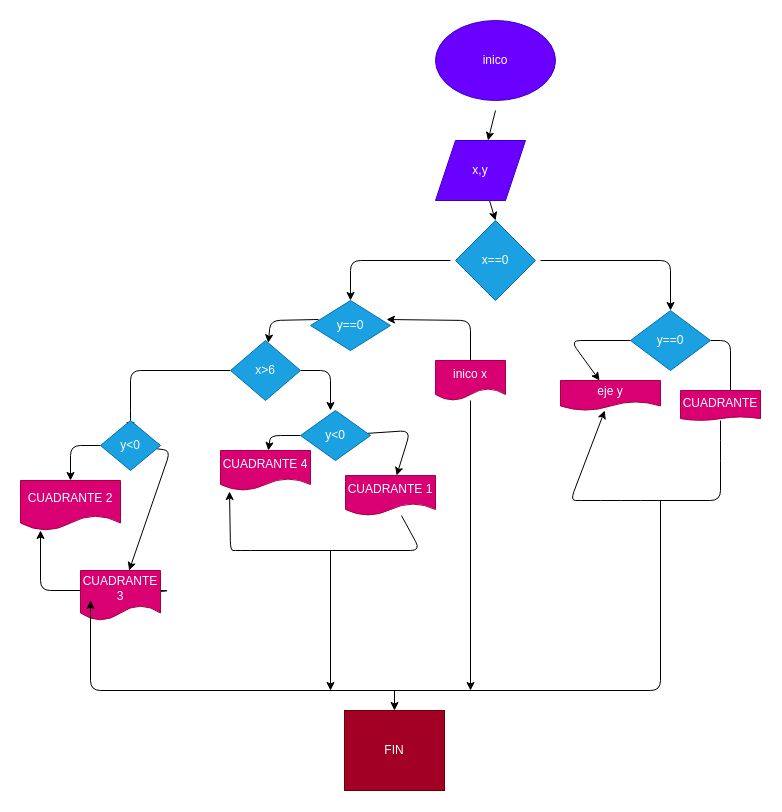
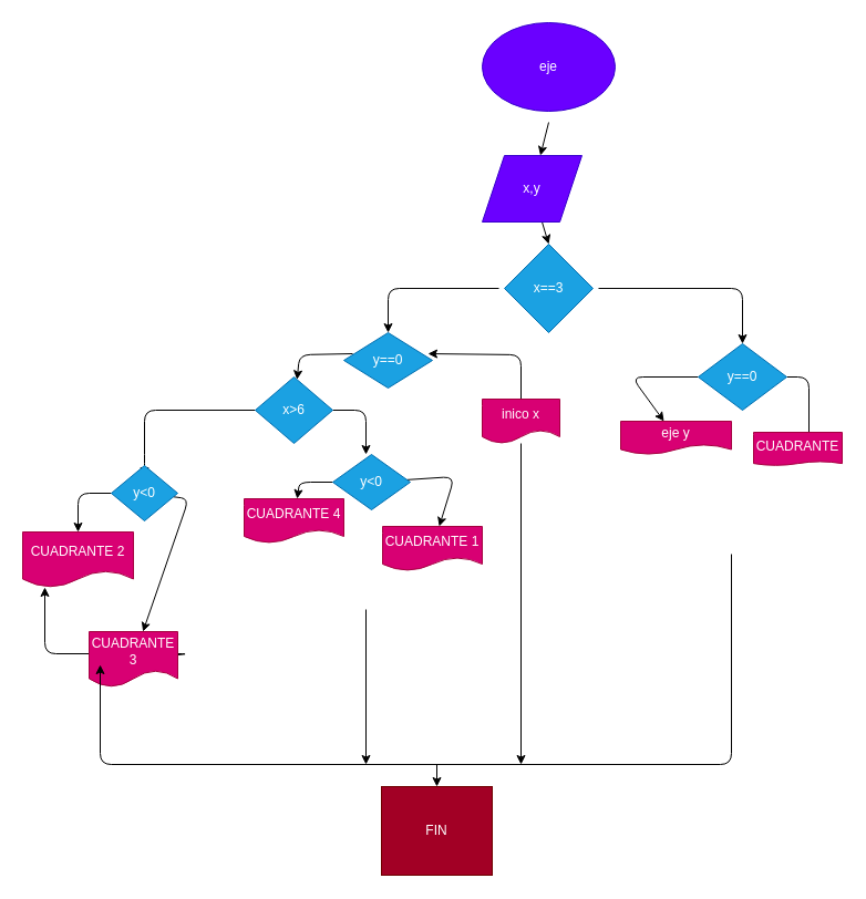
  <mxCell id="0" />
  <mxCell id="1" parent="0" />
  <mxCell id="2" value="" style="edgeStyle=none;html=1;" edge="1" parent="1" target="4"><mxGeometry relative="1" as="geometry"><mxPoint x="495" y="110" as="sourcePoint" /></mxGeometry></mxCell>
  <mxCell id="3" value="" style="edgeStyle=none;html=1;" edge="1" parent="1" source="4"><mxGeometry relative="1" as="geometry"><mxPoint x="495" y="220" as="targetPoint" /></mxGeometry></mxCell>
  <mxCell id="4" value="x,y&lt;br&gt;" style="shape=parallelogram;perimeter=parallelogramPerimeter;whiteSpace=wrap;html=1;fixedSize=1;fillColor=#6a00ff;strokeColor=#3700CC;fontColor=#ffffff;" vertex="1" parent="1"><mxGeometry x="435" y="140" width="90" height="60" as="geometry" /></mxCell>
  <mxCell id="5" value="" style="edgeStyle=none;html=1;" edge="1" parent="1"><mxGeometry relative="1" as="geometry"><mxPoint x="450" y="260" as="sourcePoint" /><mxPoint x="350.108" y="300.192" as="targetPoint" /><Array as="points"><mxPoint x="350" y="260" /><mxPoint x="350" y="300" /></Array></mxGeometry></mxCell>
  <mxCell id="6" value="" style="edgeStyle=none;html=1;" edge="1" parent="1"><mxGeometry relative="1" as="geometry"><mxPoint x="540" y="260" as="sourcePoint" /><mxPoint x="670" y="310" as="targetPoint" /><Array as="points"><mxPoint x="670" y="260" /></Array></mxGeometry></mxCell>
  <mxCell id="7" style="edgeStyle=none;html=1;" edge="1" parent="1" source="10"><mxGeometry relative="1" as="geometry"><mxPoint x="490" y="360" as="targetPoint" /></mxGeometry></mxCell>
  <mxCell id="8" value="" style="edgeStyle=none;html=1;entryX=0.95;entryY=0.38;entryDx=0;entryDy=0;entryPerimeter=0;" edge="1" parent="1" source="10" target="16"><mxGeometry relative="1" as="geometry"><mxPoint x="420" y="310" as="targetPoint" /><Array as="points"><mxPoint x="470" y="320" /></Array></mxGeometry></mxCell>
  <mxCell id="9" value="" style="edgeStyle=none;html=1;" edge="1" parent="1" source="10"><mxGeometry relative="1" as="geometry"><mxPoint x="470" y="690" as="targetPoint" /></mxGeometry></mxCell>
  <mxCell id="10" value="inico x" style="shape=document;whiteSpace=wrap;html=1;boundedLbl=1;fillColor=#d80073;fontColor=#ffffff;strokeColor=#A50040;" vertex="1" parent="1"><mxGeometry x="435" y="360" width="70" height="40" as="geometry" /></mxCell>
  <mxCell id="11" value="" style="edgeStyle=none;html=1;" edge="1" parent="1" source="13" target="17"><mxGeometry relative="1" as="geometry"><Array as="points"><mxPoint x="570" y="340" /></Array></mxGeometry></mxCell>
  <mxCell id="12" value="" style="edgeStyle=none;html=1;" edge="1" parent="1" source="13"><mxGeometry relative="1" as="geometry"><mxPoint x="730" y="400" as="targetPoint" /><Array as="points"><mxPoint x="730" y="340" /></Array></mxGeometry></mxCell>
  <mxCell id="13" value="y==0" style="rhombus;whiteSpace=wrap;html=1;fillColor=#1ba1e2;fontColor=#ffffff;strokeColor=#006EAF;" vertex="1" parent="1"><mxGeometry x="630" y="310" width="80" height="60" as="geometry" /></mxCell>
- <mxCell id="14" value="x==0" style="rhombus;whiteSpace=wrap;html=1;fillColor=#1ba1e2;fontColor=#ffffff;strokeColor=#006EAF;" vertex="1" parent="1"><mxGeometry x="455" y="220" width="80" height="80" as="geometry" /></mxCell>
+ <mxCell id="14" value="x==3" style="rhombus;whiteSpace=wrap;html=1;fillColor=#1ba1e2;fontColor=#ffffff;strokeColor=#006EAF;" vertex="1" parent="1"><mxGeometry x="455" y="220" width="80" height="80" as="geometry" /></mxCell>
  <mxCell id="15" value="" style="edgeStyle=none;html=1;exitX=0.1;exitY=0.38;exitDx=0;exitDy=0;exitPerimeter=0;" edge="1" parent="1" source="16"><mxGeometry relative="1" as="geometry"><mxPoint x="270" y="320" as="sourcePoint" /><mxPoint x="267.763" y="342.368" as="targetPoint" /><Array as="points"><mxPoint x="270" y="320" /></Array></mxGeometry></mxCell>
  <mxCell id="16" value="y==0" style="rhombus;whiteSpace=wrap;html=1;fillColor=#1ba1e2;fontColor=#ffffff;strokeColor=#006EAF;" vertex="1" parent="1"><mxGeometry x="310" y="300" width="80" height="50" as="geometry" /></mxCell>
  <mxCell id="17" value="eje y" style="shape=document;whiteSpace=wrap;html=1;boundedLbl=1;fillColor=#d80073;fontColor=#ffffff;strokeColor=#A50040;" vertex="1" parent="1"><mxGeometry x="560" y="380" width="100" height="30" as="geometry" /></mxCell>
- <mxCell id="18" value="" style="edgeStyle=none;html=1;" edge="1" parent="1" source="19" target="17"><mxGeometry relative="1" as="geometry"><mxPoint x="570" y="425" as="targetPoint" /><Array as="points"><mxPoint x="720" y="450" /><mxPoint x="720" y="500" /><mxPoint x="630" y="500" /><mxPoint x="590" y="500" /><mxPoint x="570" y="500" /></Array></mxGeometry></mxCell>
  <mxCell id="19" value="CUADRANTE" style="shape=document;whiteSpace=wrap;html=1;boundedLbl=1;size=0.125;fillColor=#d80073;fontColor=#ffffff;strokeColor=#A50040;" vertex="1" parent="1"><mxGeometry x="680" y="390" width="80" height="30" as="geometry" /></mxCell>
  <mxCell id="20" value="" style="edgeStyle=none;html=1;" edge="1" parent="1"><mxGeometry relative="1" as="geometry"><mxPoint x="300" y="370" as="sourcePoint" /><mxPoint x="330" y="410" as="targetPoint" /><Array as="points"><mxPoint x="330" y="370" /></Array></mxGeometry></mxCell>
  <mxCell id="21" value="" style="edgeStyle=none;html=1;" edge="1" parent="1" source="23" target="27"><mxGeometry relative="1" as="geometry"><mxPoint x="410" y="460" as="targetPoint" /><Array as="points"><mxPoint x="410" y="430" /></Array></mxGeometry></mxCell>
  <mxCell id="22" value="" style="edgeStyle=none;html=1;" edge="1" parent="1" source="23" target="28"><mxGeometry relative="1" as="geometry"><mxPoint x="270" y="460" as="targetPoint" /><Array as="points"><mxPoint x="270" y="435" /></Array></mxGeometry></mxCell>
  <mxCell id="23" value="y&amp;lt;0" style="rhombus;whiteSpace=wrap;html=1;fillColor=#1ba1e2;fontColor=#ffffff;strokeColor=#006EAF;" vertex="1" parent="1"><mxGeometry x="300" y="410" width="70" height="50" as="geometry" /></mxCell>
  <mxCell id="24" value="" style="edgeStyle=none;html=1;" edge="1" parent="1" source="25"><mxGeometry relative="1" as="geometry"><mxPoint x="130" y="430" as="targetPoint" /><Array as="points"><mxPoint x="130" y="370" /><mxPoint x="130" y="420" /></Array></mxGeometry></mxCell>
  <mxCell id="25" value="x&amp;gt;6" style="rhombus;whiteSpace=wrap;html=1;fillColor=#1ba1e2;fontColor=#ffffff;strokeColor=#006EAF;" vertex="1" parent="1"><mxGeometry x="230" y="340" width="70" height="60" as="geometry" /></mxCell>
- <mxCell id="26" value="" style="edgeStyle=none;html=1;entryX=0.1;entryY=1.025;entryDx=0;entryDy=0;entryPerimeter=0;" edge="1" parent="1" source="27" target="28"><mxGeometry relative="1" as="geometry"><mxPoint x="440" y="500" as="sourcePoint" /><mxPoint x="230" y="500" as="targetPoint" /><Array as="points"><mxPoint x="420" y="550" /><mxPoint x="240" y="550" /><mxPoint x="230" y="550" /></Array></mxGeometry></mxCell>
  <mxCell id="27" value="CUADRANTE 1" style="shape=document;whiteSpace=wrap;html=1;boundedLbl=1;fillColor=#d80073;fontColor=#ffffff;strokeColor=#A50040;" vertex="1" parent="1"><mxGeometry x="345" y="475" width="90" height="40" as="geometry" /></mxCell>
  <mxCell id="28" value="CUADRANTE 4" style="shape=document;whiteSpace=wrap;html=1;boundedLbl=1;fillColor=#d80073;fontColor=#ffffff;strokeColor=#A50040;" vertex="1" parent="1"><mxGeometry x="220" y="450" width="90" height="40" as="geometry" /></mxCell>
  <mxCell id="29" value="" style="edgeStyle=none;html=1;" edge="1" parent="1" source="31" target="33"><mxGeometry relative="1" as="geometry"><mxPoint x="180" y="480" as="targetPoint" /><Array as="points"><mxPoint x="170" y="450" /></Array></mxGeometry></mxCell>
  <mxCell id="30" value="" style="edgeStyle=none;html=1;" edge="1" parent="1" source="31" target="34"><mxGeometry relative="1" as="geometry"><mxPoint x="20" y="445" as="targetPoint" /><Array as="points"><mxPoint x="70" y="445" /></Array></mxGeometry></mxCell>
  <mxCell id="31" value="y&amp;lt;0" style="rhombus;whiteSpace=wrap;html=1;fillColor=#1ba1e2;fontColor=#ffffff;strokeColor=#006EAF;" vertex="1" parent="1"><mxGeometry x="100" y="420" width="60" height="50" as="geometry" /></mxCell>
  <mxCell id="32" value="" style="edgeStyle=none;html=1;" edge="1" parent="1" source="33"><mxGeometry relative="1" as="geometry"><mxPoint x="40" y="530" as="targetPoint" /><Array as="points"><mxPoint x="170" y="590" /><mxPoint x="90" y="590" /><mxPoint x="40" y="590" /></Array></mxGeometry></mxCell>
  <mxCell id="33" value="CUADRANTE 3" style="shape=document;whiteSpace=wrap;html=1;boundedLbl=1;fillColor=#d80073;fontColor=#ffffff;strokeColor=#A50040;" vertex="1" parent="1"><mxGeometry x="80" y="570" width="80" height="50" as="geometry" /></mxCell>
  <mxCell id="34" value="CUADRANTE 2" style="shape=document;whiteSpace=wrap;html=1;boundedLbl=1;fillColor=#d80073;fontColor=#ffffff;strokeColor=#A50040;" vertex="1" parent="1"><mxGeometry x="20" y="480" width="100" height="50" as="geometry" /></mxCell>
  <mxCell id="35" style="edgeStyle=none;html=1;" edge="1" parent="1"><mxGeometry relative="1" as="geometry"><mxPoint x="90" y="600" as="targetPoint" /><mxPoint x="660" y="500" as="sourcePoint" /><Array as="points"><mxPoint x="660" y="690" /><mxPoint x="90" y="690" /></Array></mxGeometry></mxCell>
  <mxCell id="36" value="" style="edgeStyle=none;html=1;" edge="1" parent="1" target="38"><mxGeometry relative="1" as="geometry"><mxPoint x="394" y="690" as="sourcePoint" /></mxGeometry></mxCell>
  <mxCell id="37" value="" style="edgeStyle=none;html=1;" edge="1" parent="1"><mxGeometry relative="1" as="geometry"><mxPoint x="330" y="550" as="sourcePoint" /><mxPoint x="330" y="690" as="targetPoint" /></mxGeometry></mxCell>
  <mxCell id="38" value="FIN" style="whiteSpace=wrap;html=1;fillColor=#a20025;fontColor=#ffffff;strokeColor=#6F0000;rounded=0;" vertex="1" parent="1"><mxGeometry x="344" y="710" width="100" height="80" as="geometry" /></mxCell>
- <mxCell id="39" value="inico" style="ellipse;whiteSpace=wrap;html=1;fillColor=#6a00ff;fontColor=#ffffff;strokeColor=#3700CC;" vertex="1" parent="1"><mxGeometry x="435" y="20" width="120" height="80" as="geometry" /></mxCell>
+ <mxCell id="39" value="eje" style="ellipse;whiteSpace=wrap;html=1;fillColor=#6a00ff;fontColor=#ffffff;strokeColor=#3700CC;" vertex="1" parent="1"><mxGeometry x="435" y="20" width="120" height="80" as="geometry" /></mxCell>
